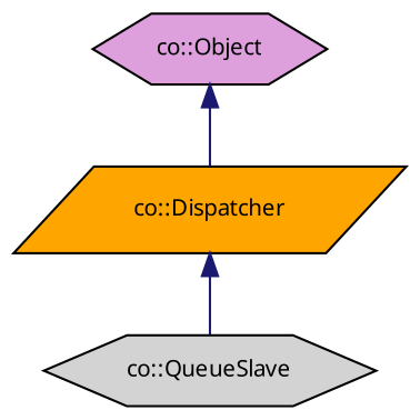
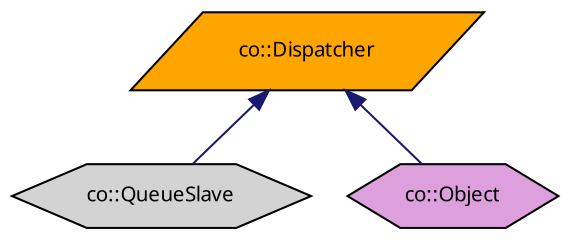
  digraph {
    node [color=black fontname=Sans fontsize=10 shape=hexagon style=filled]
    edge [color=midnightblue dir=back fontname=Sans fontsize=10 labelfontname=Sans labelfontsize=10 style=solid]
    n1 [fillcolor=lightgrey fontcolor=black height=0.2 label="co::QueueSlave" width=0.4]
    n2 [fillcolor=plum height=0.2 label="co::Object" width=0.4]
    n3 [fillcolor=orange height=0.2 label="co::Dispatcher" shape=parallelogram width=0.4]
    n3 -> n1
-   n2 -> n3
+   n3 -> n2
  }
